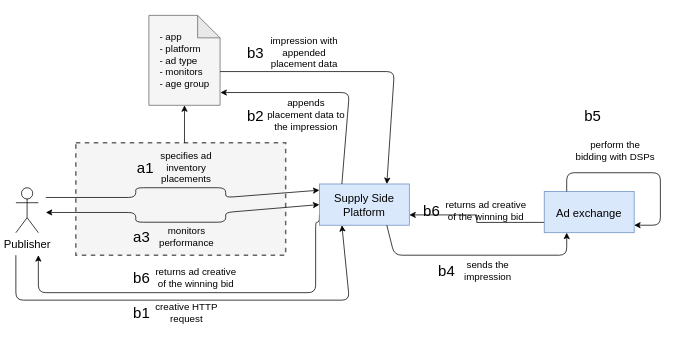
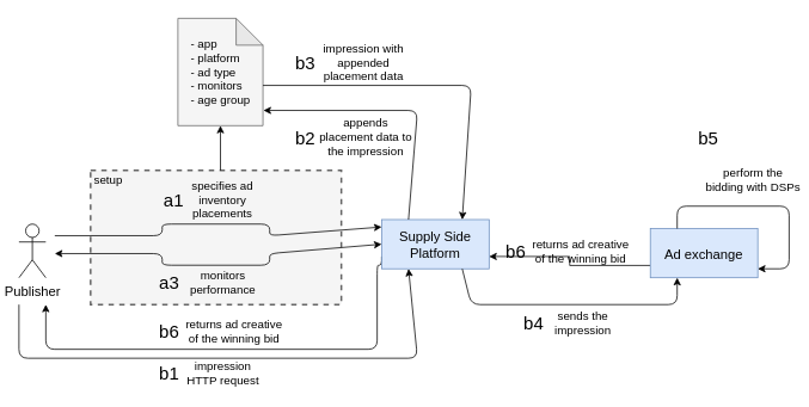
  <mxCell id="0" />
  <mxCell id="1" parent="0" />
  <mxCell id="2" value="Publisher" style="shape=umlActor;verticalLabelPosition=bottom;verticalAlign=top;html=1;outlineConnect=0;" vertex="1" parent="1"><mxGeometry x="212.5" y="260" width="30" height="60" as="geometry" /></mxCell>
  <mxCell id="3" value="" style="rounded=0;whiteSpace=wrap;html=1;fontSize=20;dashed=1;strokeWidth=2;fontColor=#333333;fillColor=#f5f5f5;strokeColor=#666666;" vertex="1" parent="1"><mxGeometry x="100" y="190" width="280" height="150" as="geometry" /></mxCell>
  <mxCell id="4" value="Publisher" style="shape=umlActor;verticalLabelPosition=bottom;verticalAlign=top;html=1;outlineConnect=0;fontSize=15;" vertex="1" parent="1"><mxGeometry x="20" y="250" width="30" height="60" as="geometry" /></mxCell>
  <mxCell id="5" style="edgeStyle=orthogonalEdgeStyle;rounded=1;orthogonalLoop=1;jettySize=auto;html=1;exitX=0;exitY=0.75;exitDx=0;exitDy=0;" edge="1" parent="1" source="6"><mxGeometry relative="1" as="geometry"><mxPoint x="50" y="340" as="targetPoint" /><Array as="points"><mxPoint x="420" y="296" /><mxPoint x="420" y="390" /><mxPoint x="50" y="390" /></Array></mxGeometry></mxCell>
  <mxCell id="6" value="Supply Side Platform" style="rounded=0;whiteSpace=wrap;html=1;fillColor=#dae8fc;strokeColor=#6c8ebf;fontSize=15;" vertex="1" parent="1"><mxGeometry x="425" y="245" width="120" height="55" as="geometry" /></mxCell>
  <mxCell id="7" style="edgeStyle=orthogonalEdgeStyle;rounded=0;orthogonalLoop=1;jettySize=auto;html=1;exitX=0;exitY=0.75;exitDx=0;exitDy=0;entryX=1;entryY=0.75;entryDx=0;entryDy=0;" edge="1" parent="1" source="8" target="6"><mxGeometry relative="1" as="geometry" /></mxCell>
  <mxCell id="8" value="Ad exchange" style="rounded=0;whiteSpace=wrap;html=1;fillColor=#dae8fc;strokeColor=#6c8ebf;fontSize=15;" vertex="1" parent="1"><mxGeometry x="725" y="255" width="120" height="55" as="geometry" /></mxCell>
  <mxCell id="9" value="specifies ad inventory placements" style="text;html=1;strokeColor=none;fillColor=none;align=center;verticalAlign=middle;whiteSpace=wrap;rounded=0;fontSize=13;" vertex="1" parent="1"><mxGeometry x="190" y="212.5" width="115" height="20" as="geometry" /></mxCell>
  <mxCell id="10" value="" style="endArrow=classic;html=1;entryX=0;entryY=0.15;entryDx=0;entryDy=0;entryPerimeter=0;" edge="1" parent="1" target="6"><mxGeometry width="50" height="50" relative="1" as="geometry"><mxPoint x="60" y="263" as="sourcePoint" /><mxPoint x="550" y="420" as="targetPoint" /><Array as="points"><mxPoint x="180" y="263" /><mxPoint x="180" y="250" /><mxPoint x="300" y="250" /><mxPoint x="300" y="263" /></Array></mxGeometry></mxCell>
  <mxCell id="11" value="a1" style="text;html=1;strokeColor=none;fillColor=none;align=center;verticalAlign=middle;whiteSpace=wrap;rounded=0;fontSize=20;" vertex="1" parent="1"><mxGeometry x="177.5" y="210" width="30" height="25" as="geometry" /></mxCell>
  <mxCell id="12" value="" style="shape=note;whiteSpace=wrap;html=1;backgroundOutline=1;darkOpacity=0.05;fontSize=12;fillColor=#f5f5f5;strokeColor=#666666;fontColor=#333333;align=left;" vertex="1" parent="1"><mxGeometry x="197.5" y="20" width="95" height="120" as="geometry" /></mxCell>
  <mxCell id="13" value="- app&lt;br style=&quot;font-size: 13px&quot;&gt;- platform&lt;br style=&quot;font-size: 13px&quot;&gt;- ad type&lt;br style=&quot;font-size: 13px&quot;&gt;- monitors&lt;br style=&quot;font-size: 13px&quot;&gt;- age group" style="text;html=1;align=left;verticalAlign=middle;resizable=0;points=[];autosize=1;fontSize=13;" vertex="1" parent="1"><mxGeometry x="210" y="35" width="80" height="90" as="geometry" /></mxCell>
  <mxCell id="14" value="" style="endArrow=classic;startArrow=classic;html=1;fontSize=12;entryX=0;entryY=0.5;entryDx=0;entryDy=0;" edge="1" parent="1" target="6"><mxGeometry width="50" height="50" relative="1" as="geometry"><mxPoint x="60" y="283" as="sourcePoint" /><mxPoint x="560" y="260" as="targetPoint" /><Array as="points"><mxPoint x="180" y="283" /><mxPoint x="180" y="296" /><mxPoint x="300" y="296" /><mxPoint x="300" y="283" /></Array></mxGeometry></mxCell>
  <mxCell id="15" value="&lt;div style=&quot;font-size: 13px&quot;&gt;&lt;/div&gt;monitors performance" style="text;html=1;strokeColor=none;fillColor=none;align=center;verticalAlign=middle;whiteSpace=wrap;rounded=0;fontSize=13;" vertex="1" parent="1"><mxGeometry x="202.5" y="300" width="90" height="30" as="geometry" /></mxCell>
  <mxCell id="16" value="a3" style="text;html=1;strokeColor=none;fillColor=none;align=center;verticalAlign=middle;whiteSpace=wrap;rounded=0;fontSize=20;" vertex="1" parent="1"><mxGeometry x="167.5" y="305" width="40" height="20" as="geometry" /></mxCell>
  <mxCell id="17" value="b2" style="text;html=1;strokeColor=none;fillColor=none;align=center;verticalAlign=middle;whiteSpace=wrap;rounded=0;fontSize=20;" vertex="1" parent="1"><mxGeometry x="320" y="142.5" width="40" height="20" as="geometry" /></mxCell>
  <mxCell id="18" value="" style="endArrow=none;startArrow=classic;html=1;fontSize=20;exitX=1.005;exitY=0.858;exitDx=0;exitDy=0;exitPerimeter=0;entryX=0.25;entryY=0;entryDx=0;entryDy=0;endFill=0;" edge="1" parent="1" source="12" target="6"><mxGeometry width="50" height="50" relative="1" as="geometry"><mxPoint x="420" y="290" as="sourcePoint" /><mxPoint x="470" y="240" as="targetPoint" /><Array as="points"><mxPoint x="465" y="123" /></Array></mxGeometry></mxCell>
+ <mxCell id="19" value="setup" style="text;html=1;strokeColor=none;fillColor=none;align=center;verticalAlign=middle;whiteSpace=wrap;rounded=0;fontSize=13;" vertex="1" parent="1"><mxGeometry x="100" y="190" width="40" height="20" as="geometry" /></mxCell>
  <mxCell id="20" value="appends placement data to the impression" style="text;html=1;strokeColor=none;fillColor=none;align=center;verticalAlign=middle;whiteSpace=wrap;rounded=0;dashed=1;fontSize=13;" vertex="1" parent="1"><mxGeometry x="350" y="140" width="115" height="25" as="geometry" /></mxCell>
  <mxCell id="21" value="" style="endArrow=classic;html=1;fontSize=12;exitX=0;exitY=0;exitDx=95;exitDy=75;exitPerimeter=0;entryX=0.75;entryY=0;entryDx=0;entryDy=0;" edge="1" parent="1" source="12" target="6"><mxGeometry width="50" height="50" relative="1" as="geometry"><mxPoint x="560" y="260" as="sourcePoint" /><mxPoint x="569" y="252" as="targetPoint" /><Array as="points"><mxPoint x="525" y="95" /></Array></mxGeometry></mxCell>
  <mxCell id="22" value="b3" style="text;html=1;strokeColor=none;fillColor=none;align=center;verticalAlign=middle;whiteSpace=wrap;rounded=0;fontSize=20;" vertex="1" parent="1"><mxGeometry x="320" y="60" width="40" height="20" as="geometry" /></mxCell>
  <mxCell id="23" value="impression with appended placement data" style="text;html=1;strokeColor=none;fillColor=none;align=center;verticalAlign=middle;whiteSpace=wrap;rounded=0;dashed=1;fontSize=13;" vertex="1" parent="1"><mxGeometry x="350" y="60" width="110" height="20" as="geometry" /></mxCell>
  <mxCell id="24" style="edgeStyle=orthogonalEdgeStyle;rounded=1;orthogonalLoop=1;jettySize=auto;html=1;exitX=0.25;exitY=0;exitDx=0;exitDy=0;endArrow=classic;endFill=1;fontSize=12;" edge="1" parent="1" source="8"><mxGeometry relative="1" as="geometry"><Array as="points"><mxPoint x="755" y="230" /><mxPoint x="880" y="230" /><mxPoint x="880" y="300" /><mxPoint x="845" y="300" /></Array><mxPoint x="845" y="300" as="targetPoint" /></mxGeometry></mxCell>
  <mxCell id="25" value="b5" style="text;html=1;strokeColor=none;fillColor=none;align=center;verticalAlign=middle;whiteSpace=wrap;rounded=0;fontSize=20;" vertex="1" parent="1"><mxGeometry x="770" y="142.5" width="40" height="20" as="geometry" /></mxCell>
- <mxCell id="26" value="perform the bidding with DSPs" style="text;html=1;strokeColor=none;fillColor=none;align=center;verticalAlign=middle;whiteSpace=wrap;rounded=0;dashed=1;fontSize=13;" vertex="1" parent="1"><mxGeometry x="765" y="190" width="110" height="20" as="geometry" /></mxCell>
+ <mxCell id="26" value="perform the bidding with DSPs" style="text;html=1;strokeColor=none;fillColor=none;align=center;verticalAlign=middle;whiteSpace=wrap;rounded=0;dashed=1;fontSize=13;" vertex="1" parent="1"><mxGeometry x="785" y="190" width="110" height="20" as="geometry" /></mxCell>
  <mxCell id="27" value="b6" style="text;html=1;strokeColor=none;fillColor=none;align=center;verticalAlign=middle;whiteSpace=wrap;rounded=0;fontSize=20;" vertex="1" parent="1"><mxGeometry x="555" y="270" width="40" height="20" as="geometry" /></mxCell>
  <mxCell id="28" value="returns ad creative of the winning bid" style="text;html=1;strokeColor=none;fillColor=none;align=center;verticalAlign=middle;whiteSpace=wrap;rounded=0;dashed=1;fontSize=13;" vertex="1" parent="1"><mxGeometry x="590" y="270" width="115" height="20" as="geometry" /></mxCell>
  <mxCell id="29" value="" style="endArrow=classic;html=1;fontSize=12;entryX=0.5;entryY=1;entryDx=0;entryDy=0;entryPerimeter=0;" edge="1" parent="1" target="12"><mxGeometry width="50" height="50" relative="1" as="geometry"><mxPoint x="245" y="190" as="sourcePoint" /><mxPoint x="174" y="152" as="targetPoint" /></mxGeometry></mxCell>
  <mxCell id="30" value="" style="endArrow=classic;html=1;fontSize=12;exitX=0.75;exitY=1;exitDx=0;exitDy=0;entryX=0.25;entryY=1;entryDx=0;entryDy=0;" edge="1" parent="1" source="6" target="8"><mxGeometry width="50" height="50" relative="1" as="geometry"><mxPoint x="465" y="160" as="sourcePoint" /><mxPoint x="705" y="330" as="targetPoint" /><Array as="points"><mxPoint x="525" y="340" /><mxPoint x="755" y="340" /></Array></mxGeometry></mxCell>
  <mxCell id="31" value="b4" style="text;html=1;strokeColor=none;fillColor=none;align=center;verticalAlign=middle;whiteSpace=wrap;rounded=0;fontSize=20;" vertex="1" parent="1"><mxGeometry x="575" y="350" width="40" height="20" as="geometry" /></mxCell>
  <mxCell id="32" value="sends the impression" style="text;html=1;strokeColor=none;fillColor=none;align=center;verticalAlign=middle;whiteSpace=wrap;rounded=0;dashed=1;fontSize=13;" vertex="1" parent="1"><mxGeometry x="610" y="350" width="80" height="20" as="geometry" /></mxCell>
  <mxCell id="33" value="" style="endArrow=classic;html=1;entryX=0.25;entryY=1;entryDx=0;entryDy=0;" edge="1" parent="1" target="6"><mxGeometry width="50" height="50" relative="1" as="geometry"><mxPoint x="20" y="340" as="sourcePoint" /><mxPoint x="550" y="320" as="targetPoint" /><Array as="points"><mxPoint x="20" y="400" /><mxPoint x="465" y="400" /></Array></mxGeometry></mxCell>
  <mxCell id="34" value="b1" style="text;html=1;strokeColor=none;fillColor=none;align=center;verticalAlign=middle;whiteSpace=wrap;rounded=0;fontSize=20;" vertex="1" parent="1"><mxGeometry x="167.5" y="406.25" width="40" height="20" as="geometry" /></mxCell>
- <mxCell id="35" value="creative HTTP request" style="text;html=1;strokeColor=none;fillColor=none;align=center;verticalAlign=middle;whiteSpace=wrap;rounded=0;dashed=1;fontSize=13;" vertex="1" parent="1"><mxGeometry x="197.5" y="400" width="100" height="32.5" as="geometry" /></mxCell>
+ <mxCell id="35" value="impression HTTP request" style="text;html=1;strokeColor=none;fillColor=none;align=center;verticalAlign=middle;whiteSpace=wrap;rounded=0;dashed=1;fontSize=13;" vertex="1" parent="1"><mxGeometry x="197.5" y="400" width="100" height="32.5" as="geometry" /></mxCell>
  <mxCell id="36" value="b6" style="text;html=1;strokeColor=none;fillColor=none;align=center;verticalAlign=middle;whiteSpace=wrap;rounded=0;fontSize=20;" vertex="1" parent="1"><mxGeometry x="167.5" y="360" width="40" height="20" as="geometry" /></mxCell>
  <mxCell id="37" value="returns ad creative of the winning bid" style="text;html=1;strokeColor=none;fillColor=none;align=center;verticalAlign=middle;whiteSpace=wrap;rounded=0;dashed=1;fontSize=13;" vertex="1" parent="1"><mxGeometry x="202.5" y="360" width="115" height="20" as="geometry" /></mxCell>
